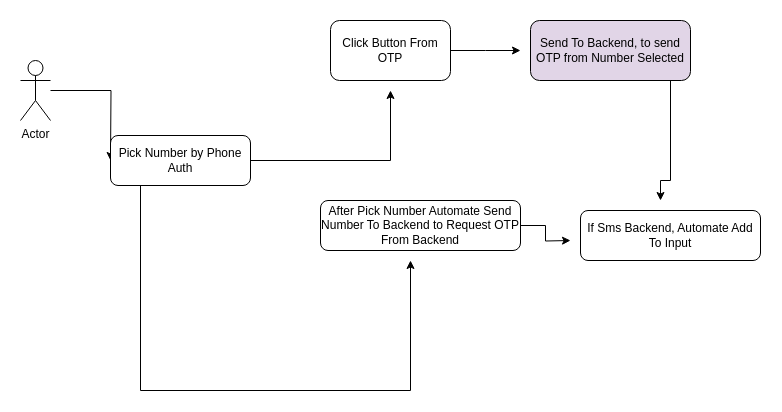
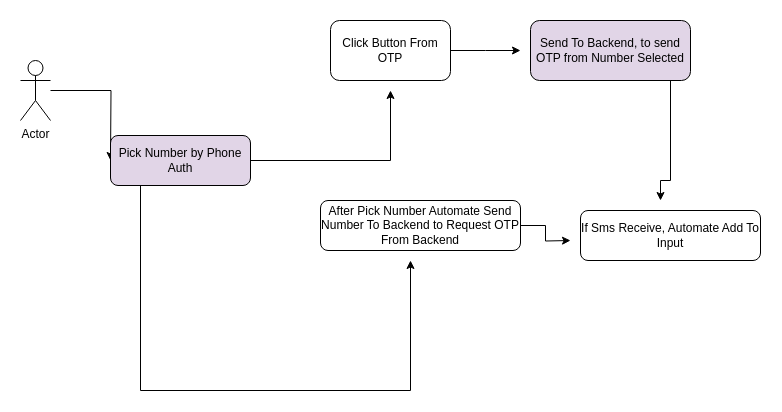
  <mxCell id="0" />
  <mxCell id="1" parent="0" />
  <mxCell id="2" style="edgeStyle=orthogonalEdgeStyle;rounded=0;orthogonalLoop=1;jettySize=auto;html=1;" edge="1" parent="1" source="3"><mxGeometry relative="1" as="geometry"><mxPoint x="110" y="160" as="targetPoint" /></mxGeometry></mxCell>
  <mxCell id="3" value="Actor" style="shape=umlActor;verticalLabelPosition=bottom;verticalAlign=top;html=1;outlineConnect=0;" vertex="1" parent="1"><mxGeometry x="20" y="60" width="30" height="60" as="geometry" /></mxCell>
  <mxCell id="4" style="edgeStyle=orthogonalEdgeStyle;rounded=0;orthogonalLoop=1;jettySize=auto;html=1;" edge="1" parent="1" source="6"><mxGeometry relative="1" as="geometry"><mxPoint x="390" y="90" as="targetPoint" /><Array as="points"><mxPoint x="390" y="160" /></Array></mxGeometry></mxCell>
  <mxCell id="5" style="edgeStyle=orthogonalEdgeStyle;rounded=0;orthogonalLoop=1;jettySize=auto;html=1;fontSize=12;" edge="1" parent="1" source="6"><mxGeometry relative="1" as="geometry"><mxPoint x="410" y="260" as="targetPoint" /><Array as="points"><mxPoint x="140" y="390" /></Array></mxGeometry></mxCell>
- <mxCell id="6" value="Pick Number by Phone Auth" style="rounded=1;whiteSpace=wrap;html=1;" vertex="1" parent="1"><mxGeometry x="110" y="135" width="140" height="50" as="geometry" /></mxCell>
+ <mxCell id="6" value="Pick Number by Phone Auth" style="rounded=1;whiteSpace=wrap;html=1;fillColor=#e1d5e7;" vertex="1" parent="1"><mxGeometry x="110" y="135" width="140" height="50" as="geometry" /></mxCell>
  <mxCell id="7" style="edgeStyle=orthogonalEdgeStyle;rounded=0;orthogonalLoop=1;jettySize=auto;html=1;fontSize=12;" edge="1" parent="1" source="8"><mxGeometry relative="1" as="geometry"><mxPoint x="520" y="50" as="targetPoint" /></mxGeometry></mxCell>
  <mxCell id="8" value="Click Button From OTP" style="rounded=1;whiteSpace=wrap;html=1;" vertex="1" parent="1"><mxGeometry x="330" y="20" width="120" height="60" as="geometry" /></mxCell>
  <mxCell id="9" style="edgeStyle=orthogonalEdgeStyle;rounded=0;orthogonalLoop=1;jettySize=auto;html=1;fontSize=12;" edge="1" parent="1" source="10"><mxGeometry relative="1" as="geometry"><mxPoint x="570" y="240" as="targetPoint" /></mxGeometry></mxCell>
  <mxCell id="10" value="After Pick Number Automate Send Number To Backend to Request OTP From Backend" style="rounded=1;whiteSpace=wrap;html=1;fontSize=12;" vertex="1" parent="1"><mxGeometry x="320" y="200" width="200" height="50" as="geometry" /></mxCell>
  <mxCell id="11" style="edgeStyle=orthogonalEdgeStyle;rounded=0;orthogonalLoop=1;jettySize=auto;html=1;fontSize=12;" edge="1" parent="1" source="12"><mxGeometry relative="1" as="geometry"><mxPoint x="660" y="200" as="targetPoint" /><Array as="points"><mxPoint x="670" y="180" /></Array></mxGeometry></mxCell>
  <mxCell id="12" value="Send To Backend, to send OTP from Number Selected" style="rounded=1;whiteSpace=wrap;html=1;fontSize=12;fillColor=#e1d5e7;" vertex="1" parent="1"><mxGeometry x="530" y="20" width="160" height="60" as="geometry" /></mxCell>
- <mxCell id="13" value="If Sms Backend, Automate Add To Input" style="rounded=1;whiteSpace=wrap;html=1;fontSize=12;" vertex="1" parent="1"><mxGeometry x="580" y="210" width="180" height="50" as="geometry" /></mxCell>
+ <mxCell id="13" value="If Sms Receive, Automate Add To Input" style="rounded=1;whiteSpace=wrap;html=1;fontSize=12;" vertex="1" parent="1"><mxGeometry x="580" y="210" width="180" height="50" as="geometry" /></mxCell>
